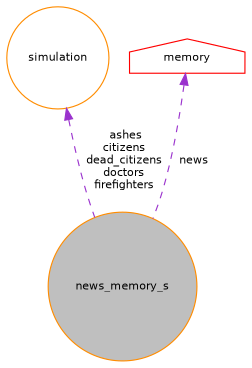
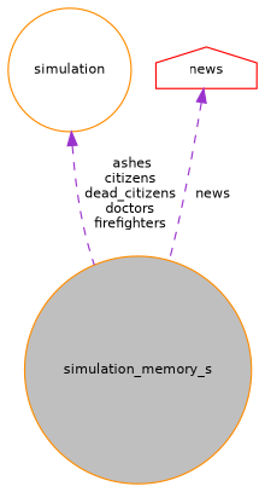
  digraph {
    node [color=darkorange fillcolor=white fontname=Helvetica fontsize=10 shape=circle style=filled]
    edge [color=darkorchid3 dir=back fontname=Helvetica fontsize=10 labelfontname=Helvetica labelfontsize=10 style=dashed]
-   n1 [fillcolor=grey75 fontcolor=black height=0.2 label=news_memory_s width=0.4]
+   n1 [fillcolor=grey75 fontcolor=black height=0.2 label=simulation_memory_s width=0.4]
    n2 [height=0.2 label=simulation width=0.4]
-   n3 [color=red height=0.2 label=memory shape=house width=0.4]
+   n3 [color=red height=0.2 label=news shape=house width=0.4]
    n2 -> n1 [label=" ashes\ncitizens\ndead_citizens\ndoctors\nfirefighters"]
    n3 -> n1 [label=" news"]
  }
